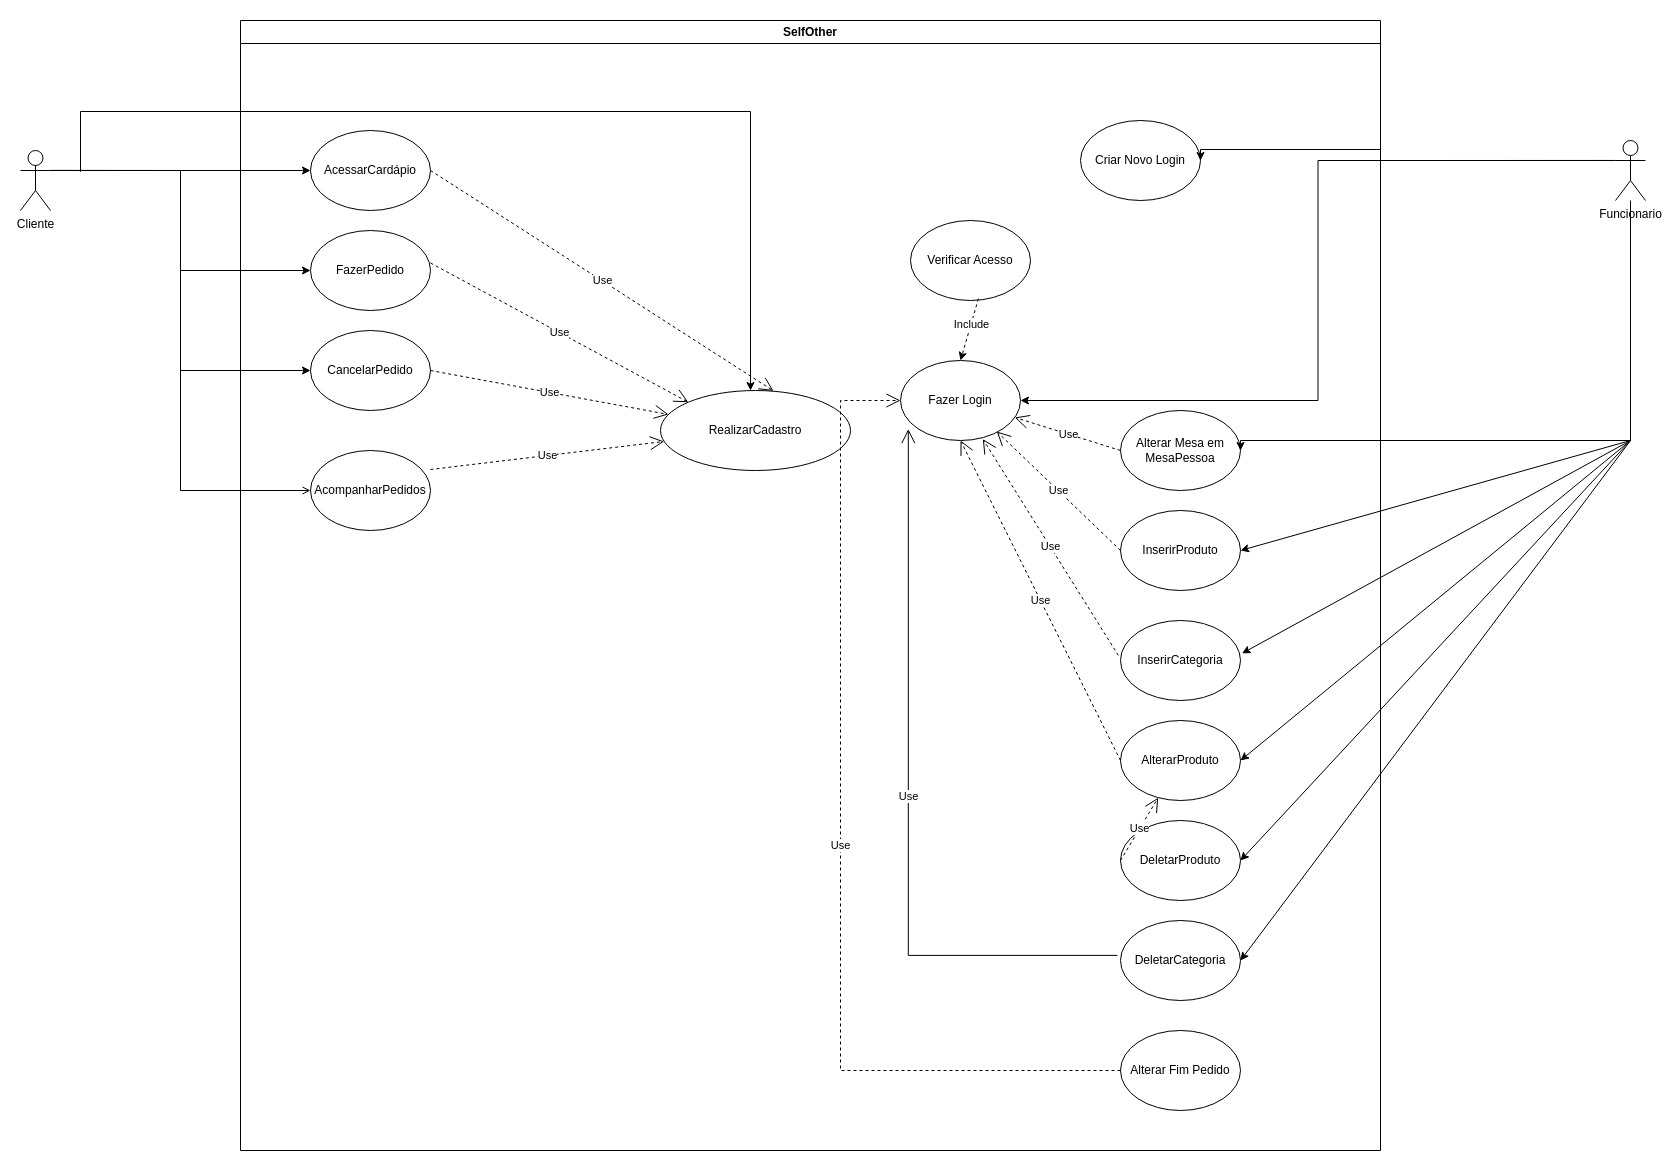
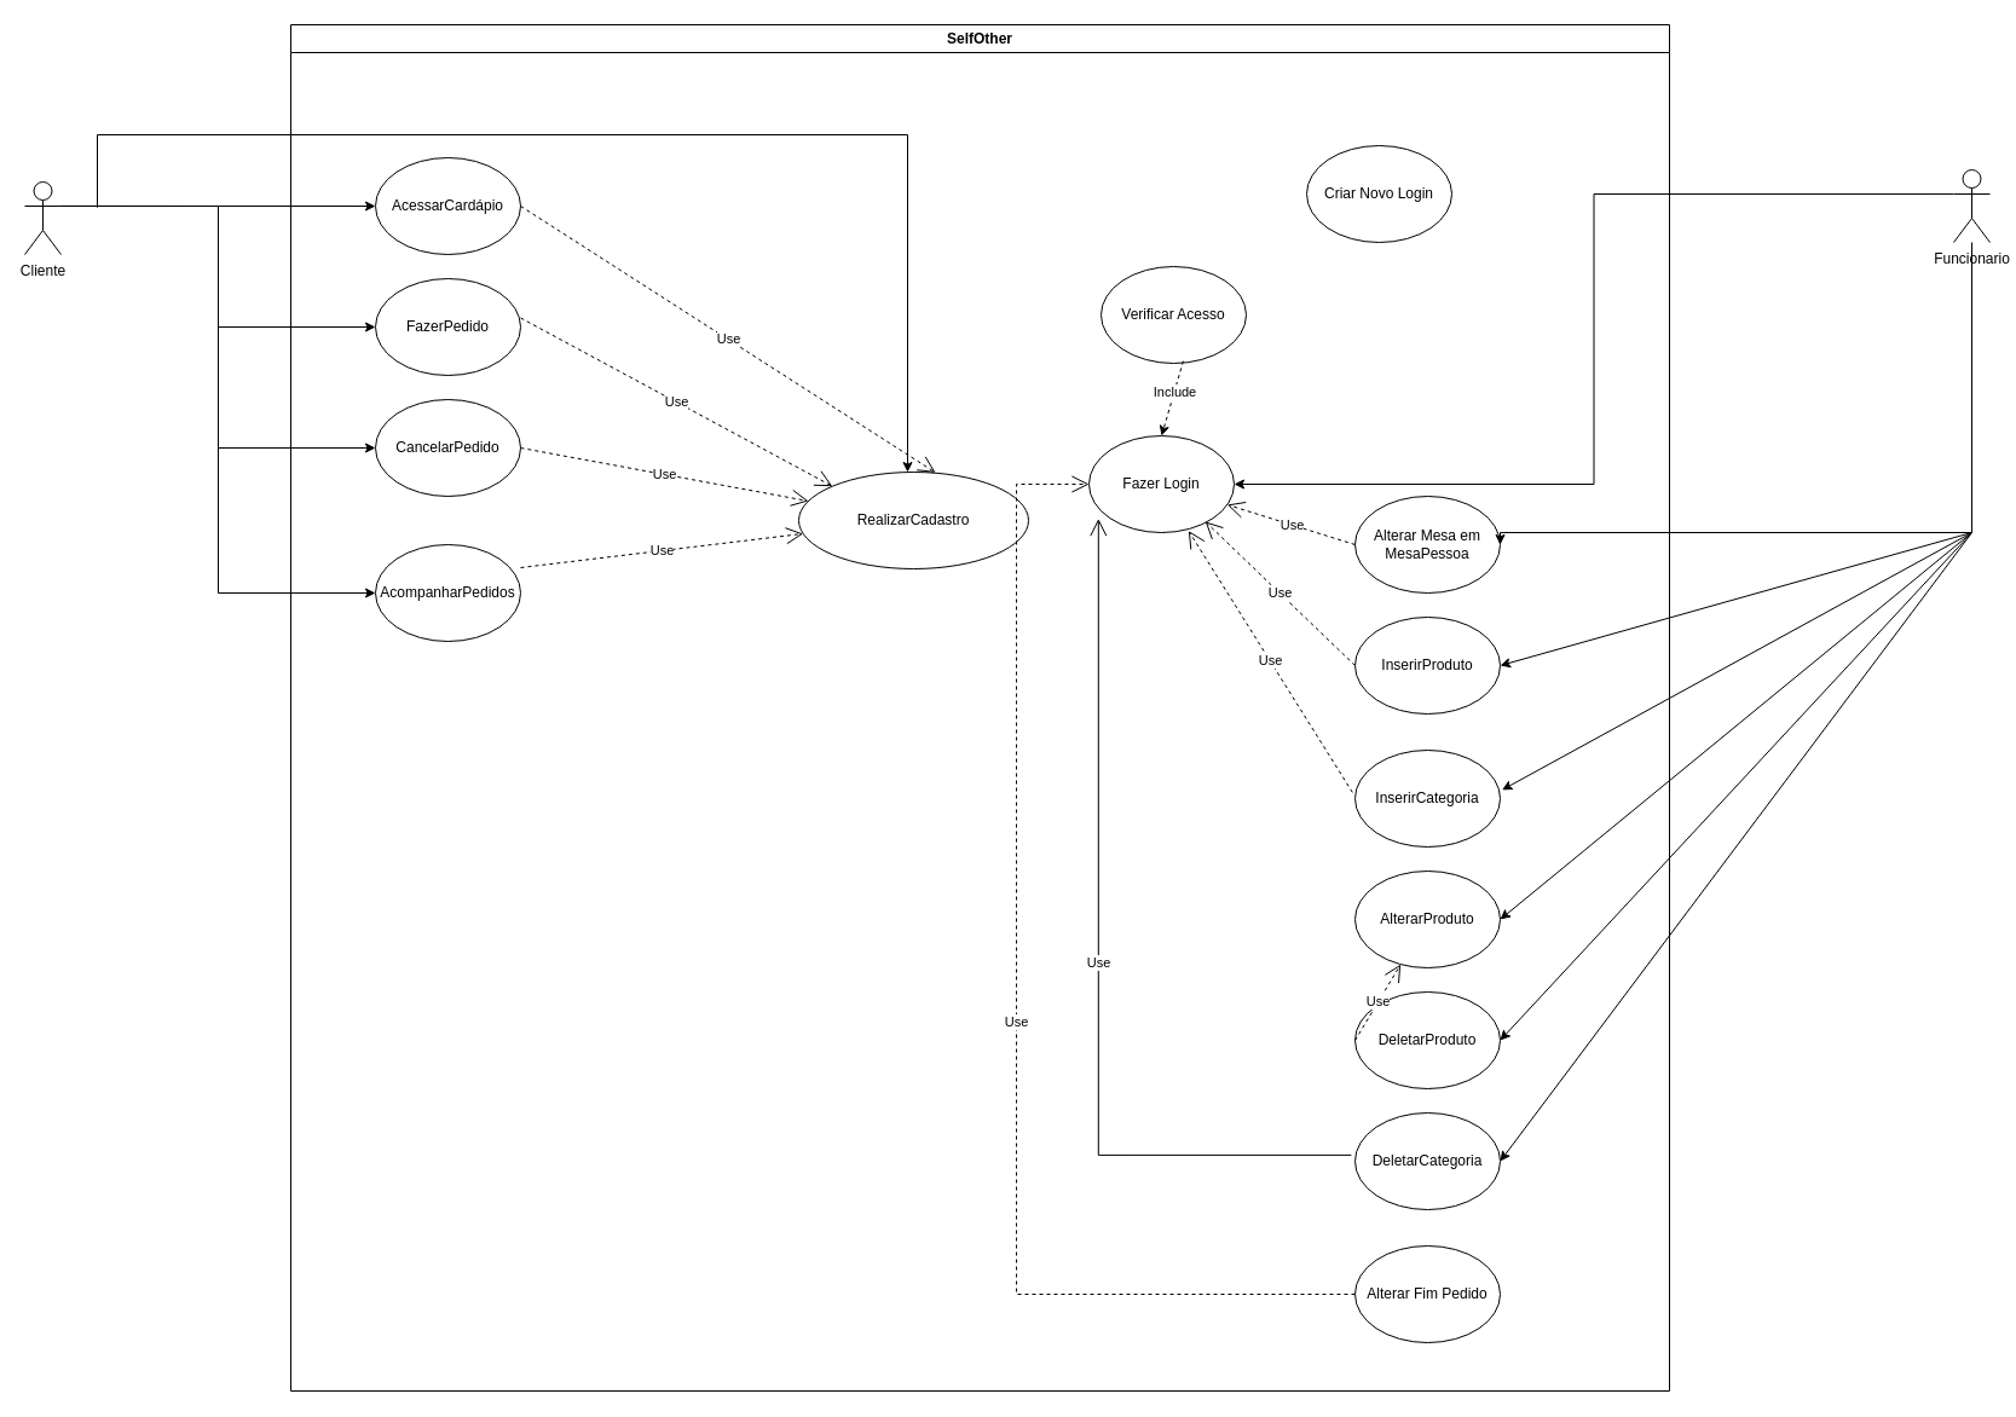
  <mxCell id="0" />
  <mxCell id="1" parent="0" />
  <mxCell id="2" style="edgeStyle=orthogonalEdgeStyle;rounded=0;orthogonalLoop=1;jettySize=auto;html=1;exitX=1;exitY=0.333;exitDx=0;exitDy=0;exitPerimeter=0;entryX=0;entryY=0.5;entryDx=0;entryDy=0;" parent="1" source="6" target="26" edge="1"><mxGeometry relative="1" as="geometry" /></mxCell>
  <mxCell id="3" style="edgeStyle=orthogonalEdgeStyle;rounded=0;orthogonalLoop=1;jettySize=auto;html=1;exitX=1;exitY=0.333;exitDx=0;exitDy=0;exitPerimeter=0;entryX=0;entryY=0.5;entryDx=0;entryDy=0;" parent="1" source="6" target="23" edge="1"><mxGeometry relative="1" as="geometry" /></mxCell>
  <mxCell id="4" style="edgeStyle=orthogonalEdgeStyle;rounded=0;orthogonalLoop=1;jettySize=auto;html=1;exitX=1;exitY=0.333;exitDx=0;exitDy=0;exitPerimeter=0;entryX=0;entryY=0.5;entryDx=0;entryDy=0;" parent="1" source="6" target="24" edge="1"><mxGeometry relative="1" as="geometry" /></mxCell>
- <mxCell id="5" style="edgeStyle=orthogonalEdgeStyle;rounded=0;orthogonalLoop=1;jettySize=auto;html=1;exitX=1;exitY=0.333;exitDx=0;exitDy=0;exitPerimeter=0;entryX=0;entryY=0.5;entryDx=0;entryDy=0;endArrow=open;" parent="1" source="6" target="25" edge="1"><mxGeometry relative="1" as="geometry" /></mxCell>
+ <mxCell id="5" style="edgeStyle=orthogonalEdgeStyle;rounded=0;orthogonalLoop=1;jettySize=auto;html=1;exitX=1;exitY=0.333;exitDx=0;exitDy=0;exitPerimeter=0;entryX=0;entryY=0.5;entryDx=0;entryDy=0;" parent="1" source="6" target="25" edge="1"><mxGeometry relative="1" as="geometry" /></mxCell>
  <mxCell id="6" value="Cliente&lt;div&gt;&lt;br&gt;&lt;/div&gt;" style="shape=umlActor;verticalLabelPosition=bottom;verticalAlign=top;html=1;outlineConnect=0;" parent="1" vertex="1"><mxGeometry x="20" y="150" width="30" height="60" as="geometry" /></mxCell>
  <mxCell id="7" style="edgeStyle=orthogonalEdgeStyle;rounded=0;orthogonalLoop=1;jettySize=auto;html=1;exitX=0;exitY=0.333;exitDx=0;exitDy=0;exitPerimeter=0;entryX=1;entryY=0.5;entryDx=0;entryDy=0;" parent="1" source="8" target="10" edge="1"><mxGeometry relative="1" as="geometry" /></mxCell>
  <mxCell id="8" value="Funcionario" style="shape=umlActor;verticalLabelPosition=bottom;verticalAlign=top;html=1;outlineConnect=0;" parent="1" vertex="1"><mxGeometry x="1615" y="140" width="30" height="60" as="geometry" /></mxCell>
  <mxCell id="9" value="SelfOther" style="swimlane;whiteSpace=wrap;html=1;" parent="1" vertex="1"><mxGeometry x="240" y="20" width="1140" height="1130" as="geometry" /></mxCell>
  <mxCell id="10" value="Fazer Login" style="ellipse;whiteSpace=wrap;html=1;" parent="9" vertex="1"><mxGeometry x="660" y="340" width="120" height="80" as="geometry" /></mxCell>
  <mxCell id="11" value="Criar Novo Login" style="ellipse;whiteSpace=wrap;html=1;" parent="9" vertex="1"><mxGeometry x="840" y="100" width="120" height="80" as="geometry" /></mxCell>
  <mxCell id="12" value="Verificar Acesso" style="ellipse;whiteSpace=wrap;html=1;" parent="9" vertex="1"><mxGeometry x="670" y="200" width="120" height="80" as="geometry" /></mxCell>
  <mxCell id="13" value="" style="endArrow=classic;html=1;rounded=0;entryX=0.5;entryY=0;entryDx=0;entryDy=0;dashed=1;exitX=0.566;exitY=0.977;exitDx=0;exitDy=0;exitPerimeter=0;" parent="9" source="12" target="10" edge="1"><mxGeometry width="50" height="50" relative="1" as="geometry"><mxPoint x="780" y="330" as="sourcePoint" /><mxPoint x="600" y="245" as="targetPoint" /></mxGeometry></mxCell>
  <mxCell id="14" value="Include" style="edgeLabel;html=1;align=center;verticalAlign=middle;resizable=0;points=[];" parent="13" vertex="1" connectable="0"><mxGeometry x="-0.183" relative="1" as="geometry"><mxPoint as="offset" /></mxGeometry></mxCell>
  <mxCell id="15" value="InserirProduto" style="ellipse;whiteSpace=wrap;html=1;" parent="9" vertex="1"><mxGeometry x="880" y="490" width="120" height="80" as="geometry" /></mxCell>
  <mxCell id="16" value="AlterarProduto" style="ellipse;whiteSpace=wrap;html=1;" parent="9" vertex="1"><mxGeometry x="880" y="700" width="120" height="80" as="geometry" /></mxCell>
  <mxCell id="17" value="DeletarProduto" style="ellipse;whiteSpace=wrap;html=1;" parent="9" vertex="1"><mxGeometry x="880" y="800" width="120" height="80" as="geometry" /></mxCell>
  <mxCell id="18" value="InserirCategoria" style="ellipse;whiteSpace=wrap;html=1;" parent="9" vertex="1"><mxGeometry x="880" y="600" width="120" height="80" as="geometry" /></mxCell>
  <mxCell id="19" value="DeletarCategoria" style="ellipse;whiteSpace=wrap;html=1;" parent="9" vertex="1"><mxGeometry x="880" y="900" width="120" height="80" as="geometry" /></mxCell>
  <mxCell id="20" value="Alterar Mesa em MesaPessoa" style="ellipse;whiteSpace=wrap;html=1;" parent="9" vertex="1"><mxGeometry x="880" y="390" width="120" height="80" as="geometry" /></mxCell>
  <mxCell id="21" value="Alterar Fim Pedido" style="ellipse;whiteSpace=wrap;html=1;" parent="9" vertex="1"><mxGeometry x="880" y="1010" width="120" height="80" as="geometry" /></mxCell>
  <mxCell id="22" value="RealizarCadastro" style="ellipse;whiteSpace=wrap;html=1;" parent="9" vertex="1"><mxGeometry x="420" y="370" width="190" height="80" as="geometry" /></mxCell>
  <mxCell id="23" value="FazerPedido" style="ellipse;whiteSpace=wrap;html=1;" parent="9" vertex="1"><mxGeometry x="70" y="210" width="120" height="80" as="geometry" /></mxCell>
  <mxCell id="24" value="CancelarPedido" style="ellipse;whiteSpace=wrap;html=1;" parent="9" vertex="1"><mxGeometry x="70" y="310" width="120" height="80" as="geometry" /></mxCell>
  <mxCell id="25" value="AcompanharPedidos" style="ellipse;whiteSpace=wrap;html=1;" parent="9" vertex="1"><mxGeometry x="70" y="430" width="120" height="80" as="geometry" /></mxCell>
  <mxCell id="26" value="AcessarCardápio" style="ellipse;whiteSpace=wrap;html=1;" parent="9" vertex="1"><mxGeometry x="70" y="110" width="120" height="80" as="geometry" /></mxCell>
  <mxCell id="27" value="Use" style="endArrow=open;endSize=12;dashed=1;html=1;rounded=0;entryX=0.595;entryY=0.005;entryDx=0;entryDy=0;entryPerimeter=0;" parent="9" target="22" edge="1"><mxGeometry width="160" relative="1" as="geometry"><mxPoint x="190" y="150" as="sourcePoint" /><mxPoint x="350" y="150" as="targetPoint" /></mxGeometry></mxCell>
  <mxCell id="28" value="Use" style="endArrow=open;endSize=12;dashed=1;html=1;rounded=0;entryX=0;entryY=0;entryDx=0;entryDy=0;" parent="9" target="22" edge="1"><mxGeometry width="160" relative="1" as="geometry"><mxPoint x="190" y="242.5" as="sourcePoint" /><mxPoint x="337" y="337.5" as="targetPoint" /></mxGeometry></mxCell>
  <mxCell id="29" value="Use" style="endArrow=open;endSize=12;dashed=1;html=1;rounded=0;" parent="9" target="22" edge="1"><mxGeometry width="160" relative="1" as="geometry"><mxPoint x="190" y="350" as="sourcePoint" /><mxPoint x="308" y="369.5" as="targetPoint" /></mxGeometry></mxCell>
  <mxCell id="30" value="Use" style="endArrow=open;endSize=12;dashed=1;html=1;rounded=0;" parent="9" target="22" edge="1"><mxGeometry width="160" relative="1" as="geometry"><mxPoint x="190" y="449" as="sourcePoint" /><mxPoint x="350" y="449" as="targetPoint" /></mxGeometry></mxCell>
  <mxCell id="31" value="Use" style="endArrow=open;endSize=12;dashed=1;html=1;rounded=0;exitX=0;exitY=0.5;exitDx=0;exitDy=0;" parent="9" source="20" target="10" edge="1"><mxGeometry width="160" relative="1" as="geometry"><mxPoint x="530" y="350" as="sourcePoint" /><mxPoint x="782" y="792" as="targetPoint" /></mxGeometry></mxCell>
  <mxCell id="32" value="Use" style="endArrow=open;endSize=12;dashed=1;html=1;rounded=0;exitX=0;exitY=0.5;exitDx=0;exitDy=0;entryX=0.802;entryY=0.887;entryDx=0;entryDy=0;entryPerimeter=0;" parent="9" source="15" target="10" edge="1"><mxGeometry width="160" relative="1" as="geometry"><mxPoint x="750" y="340" as="sourcePoint" /><mxPoint x="910" y="340" as="targetPoint" /></mxGeometry></mxCell>
  <mxCell id="33" value="Use" style="endArrow=open;endSize=12;dashed=1;html=1;rounded=0;exitX=-0.018;exitY=0.436;exitDx=0;exitDy=0;exitPerimeter=0;entryX=0.686;entryY=0.982;entryDx=0;entryDy=0;entryPerimeter=0;" parent="9" source="18" target="10" edge="1"><mxGeometry width="160" relative="1" as="geometry"><mxPoint x="630" y="560" as="sourcePoint" /><mxPoint x="790" y="560" as="targetPoint" /></mxGeometry></mxCell>
- <mxCell id="34" value="Use" style="endArrow=open;endSize=12;dashed=1;html=1;rounded=0;exitX=0;exitY=0.5;exitDx=0;exitDy=0;entryX=0.5;entryY=1;entryDx=0;entryDy=0;" parent="9" source="16" target="10" edge="1"><mxGeometry width="160" relative="1" as="geometry"><mxPoint x="630" y="560" as="sourcePoint" /><mxPoint x="790" y="560" as="targetPoint" /></mxGeometry></mxCell>
  <mxCell id="35" value="Use" style="endArrow=open;endSize=12;dashed=1;html=1;rounded=0;exitX=0;exitY=0.5;exitDx=0;exitDy=0;" parent="9" source="17" target="16" edge="1"><mxGeometry width="160" relative="1" as="geometry"><mxPoint x="630" y="560" as="sourcePoint" /><mxPoint x="790" y="560" as="targetPoint" /></mxGeometry></mxCell>
  <mxCell id="36" value="Use" style="endArrow=open;endSize=12;dashed=0;html=1;rounded=0;exitX=-0.026;exitY=0.436;exitDx=0;exitDy=0;exitPerimeter=0;entryX=0.065;entryY=0.857;entryDx=0;entryDy=0;edgeStyle=orthogonalEdgeStyle;entryPerimeter=0;" parent="9" source="19" target="10" edge="1"><mxGeometry width="160" relative="1" as="geometry"><mxPoint x="630" y="670" as="sourcePoint" /><mxPoint x="790" y="670" as="targetPoint" /></mxGeometry></mxCell>
  <mxCell id="37" value="Use" style="endArrow=open;endSize=12;dashed=1;html=1;rounded=0;exitX=0;exitY=0.5;exitDx=0;exitDy=0;edgeStyle=orthogonalEdgeStyle;" parent="9" source="21" edge="1"><mxGeometry width="160" relative="1" as="geometry"><mxPoint x="480" y="980" as="sourcePoint" /><mxPoint x="660" y="380" as="targetPoint" /><Array as="points"><mxPoint x="600" y="1050" /><mxPoint x="600" y="380" /></Array></mxGeometry></mxCell>
  <mxCell id="38" style="edgeStyle=orthogonalEdgeStyle;rounded=0;orthogonalLoop=1;jettySize=auto;html=1;exitX=1;exitY=0.333;exitDx=0;exitDy=0;exitPerimeter=0;" parent="9" target="22" edge="1"><mxGeometry relative="1" as="geometry"><Array as="points"><mxPoint x="-160" y="91" /><mxPoint x="510" y="91" /></Array><mxPoint x="-160" y="151.2" as="sourcePoint" /><mxPoint x="560.52" y="388.8" as="targetPoint" /></mxGeometry></mxCell>
- <mxCell id="39" style="edgeStyle=orthogonalEdgeStyle;rounded=0;orthogonalLoop=1;jettySize=auto;html=1;exitX=0;exitY=0.333;exitDx=0;exitDy=0;exitPerimeter=0;entryX=1;entryY=0.5;entryDx=0;entryDy=0;" parent="1" source="8" target="11" edge="1"><mxGeometry relative="1" as="geometry"><mxPoint x="1190" y="149" as="targetPoint" /><Array as="points"><mxPoint x="1380" y="160" /><mxPoint x="1380" y="149" /><mxPoint x="1200" y="149" /></Array></mxGeometry></mxCell>
  <mxCell id="40" style="rounded=0;orthogonalLoop=1;jettySize=auto;html=1;edgeStyle=orthogonalEdgeStyle;entryX=1;entryY=0.5;entryDx=0;entryDy=0;" parent="1" source="8" target="20" edge="1"><mxGeometry relative="1" as="geometry"><mxPoint x="1600" y="289.999" as="sourcePoint" /><mxPoint x="1440" y="509.94" as="targetPoint" /><Array as="points"><mxPoint x="1630" y="440" /></Array></mxGeometry></mxCell>
  <mxCell id="41" value="" style="endArrow=classic;html=1;rounded=0;entryX=1;entryY=0.5;entryDx=0;entryDy=0;" parent="1" target="15" edge="1"><mxGeometry width="50" height="50" relative="1" as="geometry"><mxPoint x="1630" y="440" as="sourcePoint" /><mxPoint x="1220" y="460" as="targetPoint" /></mxGeometry></mxCell>
  <mxCell id="42" value="" style="endArrow=classic;html=1;rounded=0;entryX=1.013;entryY=0.411;entryDx=0;entryDy=0;entryPerimeter=0;" parent="1" target="18" edge="1"><mxGeometry width="50" height="50" relative="1" as="geometry"><mxPoint x="1630" y="440" as="sourcePoint" /><mxPoint x="1330" y="640" as="targetPoint" /></mxGeometry></mxCell>
  <mxCell id="43" value="" style="endArrow=classic;html=1;rounded=0;entryX=1;entryY=0.5;entryDx=0;entryDy=0;" parent="1" target="16" edge="1"><mxGeometry width="50" height="50" relative="1" as="geometry"><mxPoint x="1630" y="440" as="sourcePoint" /><mxPoint x="1330" y="740" as="targetPoint" /></mxGeometry></mxCell>
  <mxCell id="44" value="" style="endArrow=classic;html=1;rounded=0;entryX=1;entryY=0.5;entryDx=0;entryDy=0;" parent="1" target="17" edge="1"><mxGeometry width="50" height="50" relative="1" as="geometry"><mxPoint x="1630" y="440" as="sourcePoint" /><mxPoint x="1330" y="840" as="targetPoint" /></mxGeometry></mxCell>
  <mxCell id="45" value="" style="endArrow=classic;html=1;rounded=0;entryX=1;entryY=0.5;entryDx=0;entryDy=0;" parent="1" target="19" edge="1"><mxGeometry width="50" height="50" relative="1" as="geometry"><mxPoint x="1630" y="440" as="sourcePoint" /><mxPoint x="1330" y="950" as="targetPoint" /></mxGeometry></mxCell>
